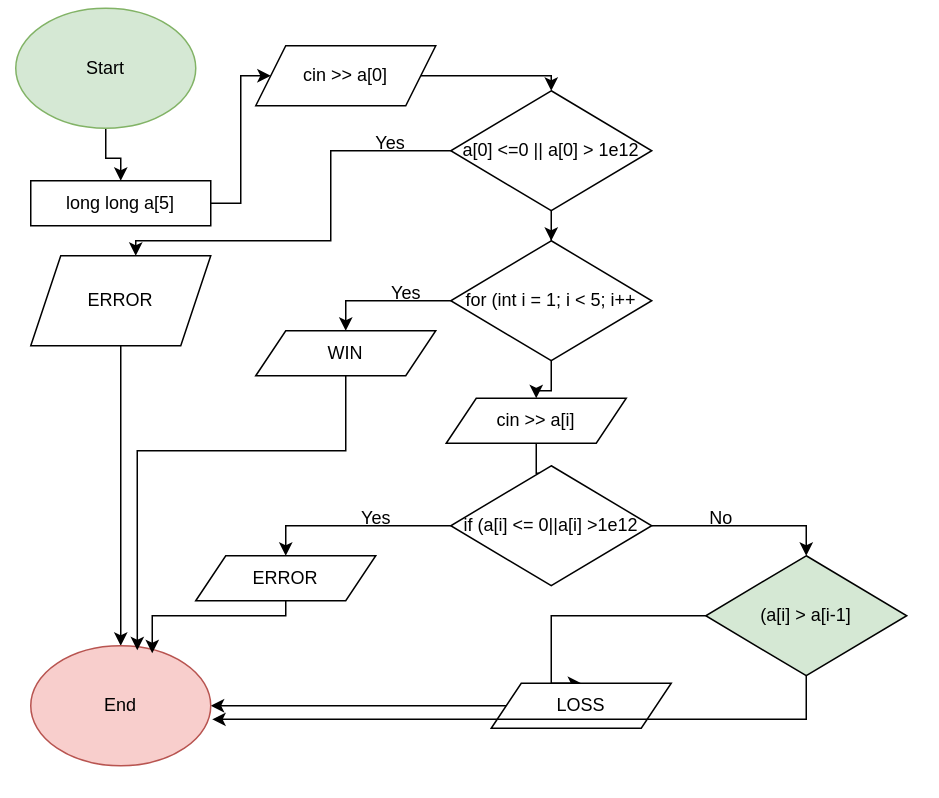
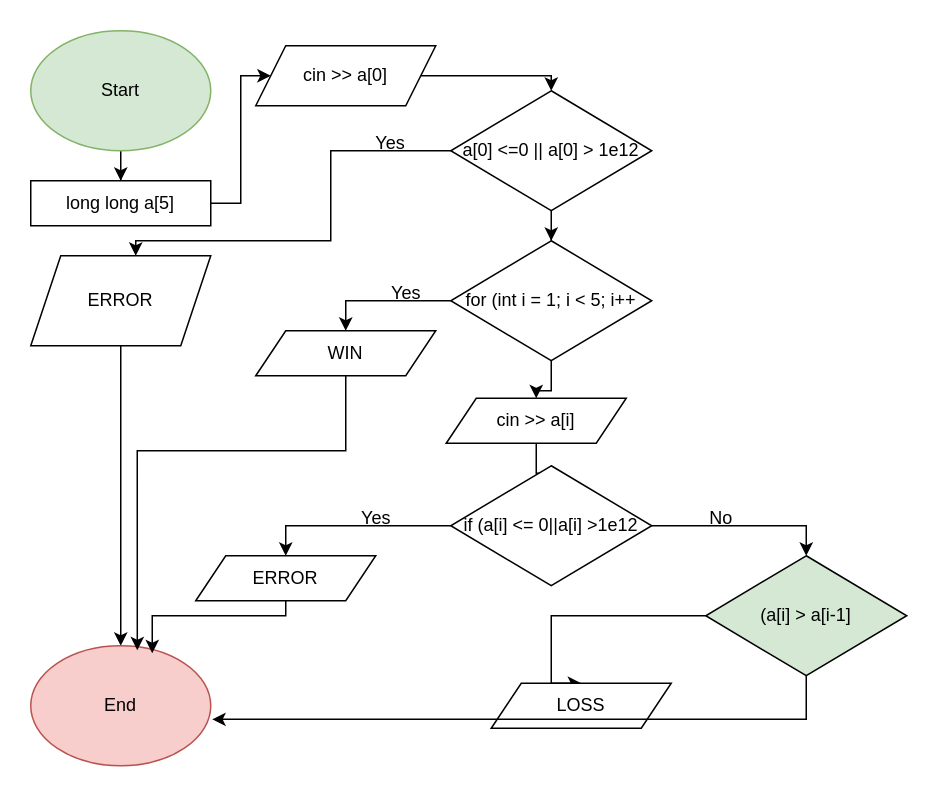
  <mxCell id="0" />
  <mxCell id="1" parent="0" />
  <mxCell id="2" value="" style="edgeStyle=orthogonalEdgeStyle;rounded=0;orthogonalLoop=1;jettySize=auto;html=1;" edge="1" parent="1" source="3" target="5"><mxGeometry relative="1" as="geometry" /></mxCell>
- <mxCell id="3" value="Start" style="ellipse;whiteSpace=wrap;html=1;fillColor=#d5e8d4;strokeColor=#82b366;" vertex="1" parent="1"><mxGeometry x="10" y="5" width="120" height="80" as="geometry" /></mxCell>
+ <mxCell id="3" value="Start" style="ellipse;whiteSpace=wrap;html=1;fillColor=#d5e8d4;strokeColor=#82b366;" vertex="1" parent="1"><mxGeometry width="120" height="80" as="geometry" x="20" y="20" /></mxCell>
  <mxCell id="4" value="" style="edgeStyle=orthogonalEdgeStyle;rounded=0;orthogonalLoop=1;jettySize=auto;html=1;entryX=0;entryY=0.5;entryDx=0;entryDy=0;" edge="1" parent="1" source="5" target="7"><mxGeometry relative="1" as="geometry"><Array as="points"><mxPoint x="160" y="135" /><mxPoint x="160" y="50" /></Array></mxGeometry></mxCell>
  <mxCell id="5" value="long long a[5]" style="rounded=0;whiteSpace=wrap;html=1;" vertex="1" parent="1"><mxGeometry y="120" width="120" height="30" as="geometry" x="20" /></mxCell>
  <mxCell id="6" value="" style="edgeStyle=orthogonalEdgeStyle;rounded=0;orthogonalLoop=1;jettySize=auto;html=1;entryX=0.5;entryY=0;entryDx=0;entryDy=0;" edge="1" parent="1" source="7" target="10"><mxGeometry relative="1" as="geometry"><mxPoint x="367" y="50" as="targetPoint" /><Array as="points"><mxPoint x="367" y="50" /></Array></mxGeometry></mxCell>
  <mxCell id="7" value="cin &amp;gt;&amp;gt; a[0]" style="shape=parallelogram;perimeter=parallelogramPerimeter;whiteSpace=wrap;html=1;fixedSize=1;rounded=0;" vertex="1" parent="1"><mxGeometry x="170" y="30" width="120" height="40" as="geometry" /></mxCell>
  <mxCell id="8" value="" style="edgeStyle=orthogonalEdgeStyle;rounded=0;orthogonalLoop=1;jettySize=auto;html=1;exitX=0;exitY=0.5;exitDx=0;exitDy=0;" edge="1" parent="1" source="10" target="12"><mxGeometry relative="1" as="geometry"><Array as="points"><mxPoint x="220" y="100" /><mxPoint x="220" y="160" /><mxPoint x="90" y="160" /></Array></mxGeometry></mxCell>
  <mxCell id="9" value="" style="edgeStyle=orthogonalEdgeStyle;rounded=0;orthogonalLoop=1;jettySize=auto;html=1;" edge="1" parent="1" source="10" target="15"><mxGeometry relative="1" as="geometry" /></mxCell>
  <mxCell id="10" value="a[0] &amp;lt;=0 || a[0] &amp;gt; 1e12" style="rhombus;whiteSpace=wrap;html=1;rounded=0;" vertex="1" parent="1"><mxGeometry x="300" y="60" width="134" height="80" as="geometry" /></mxCell>
  <mxCell id="11" style="edgeStyle=orthogonalEdgeStyle;rounded=0;orthogonalLoop=1;jettySize=auto;html=1;exitX=0.5;exitY=1;exitDx=0;exitDy=0;" edge="1" parent="1" source="12" target="31"><mxGeometry relative="1" as="geometry" /></mxCell>
  <mxCell id="12" value="ERROR" style="whiteSpace=wrap;html=1;rounded=0;shape=parallelogram;perimeter=parallelogramPerimeter;fixedSize=1;" vertex="1" parent="1"><mxGeometry y="170" width="120" height="60" as="geometry" x="20" /></mxCell>
  <mxCell id="13" value="" style="edgeStyle=orthogonalEdgeStyle;rounded=0;orthogonalLoop=1;jettySize=auto;html=1;" edge="1" parent="1" source="15" target="17"><mxGeometry relative="1" as="geometry" /></mxCell>
  <mxCell id="14" style="edgeStyle=orthogonalEdgeStyle;rounded=0;orthogonalLoop=1;jettySize=auto;html=1;exitX=0;exitY=0.5;exitDx=0;exitDy=0;entryX=0.5;entryY=0;entryDx=0;entryDy=0;" edge="1" parent="1" source="15" target="30"><mxGeometry relative="1" as="geometry"><mxPoint x="220" y="200" as="targetPoint" /></mxGeometry></mxCell>
  <mxCell id="15" value="for (int i = 1; i &amp;lt; 5; i++" style="rhombus;whiteSpace=wrap;html=1;rounded=0;" vertex="1" parent="1"><mxGeometry x="300" y="160" width="134" height="80" as="geometry" /></mxCell>
  <mxCell id="16" value="" style="edgeStyle=orthogonalEdgeStyle;rounded=0;orthogonalLoop=1;jettySize=auto;html=1;" edge="1" parent="1" source="17" target="20"><mxGeometry relative="1" as="geometry" /></mxCell>
  <mxCell id="17" value="cin &amp;gt;&amp;gt; a[i]" style="shape=parallelogram;perimeter=parallelogramPerimeter;whiteSpace=wrap;html=1;fixedSize=1;rounded=0;" vertex="1" parent="1"><mxGeometry x="297" y="265" width="120" height="30" as="geometry" /></mxCell>
  <mxCell id="18" style="edgeStyle=orthogonalEdgeStyle;rounded=0;orthogonalLoop=1;jettySize=auto;html=1;exitX=0;exitY=0.5;exitDx=0;exitDy=0;entryX=0.5;entryY=0;entryDx=0;entryDy=0;" edge="1" parent="1" source="20" target="21"><mxGeometry relative="1" as="geometry"><mxPoint x="200" y="350" as="targetPoint" /></mxGeometry></mxCell>
  <mxCell id="19" style="edgeStyle=orthogonalEdgeStyle;rounded=0;orthogonalLoop=1;jettySize=auto;html=1;exitX=1;exitY=0.5;exitDx=0;exitDy=0;entryX=0.5;entryY=0;entryDx=0;entryDy=0;" edge="1" parent="1" source="20" target="26"><mxGeometry relative="1" as="geometry"><mxPoint x="540" y="350" as="targetPoint" /></mxGeometry></mxCell>
  <mxCell id="20" value="if (a[i] &amp;lt;= 0||a[i] &amp;gt;1e12" style="rhombus;whiteSpace=wrap;html=1;rounded=0;" vertex="1" parent="1"><mxGeometry x="300" y="310" width="134" height="80" as="geometry" /></mxCell>
  <mxCell id="21" value="ERROR" style="shape=parallelogram;perimeter=parallelogramPerimeter;whiteSpace=wrap;html=1;fixedSize=1;" vertex="1" parent="1"><mxGeometry x="130" y="370" width="120" height="30" as="geometry" /></mxCell>
  <mxCell id="22" value="Yes" style="text;html=1;align=center;verticalAlign=middle;whiteSpace=wrap;rounded=0;" vertex="1" parent="1"><mxGeometry x="230" y="80" width="60" height="30" as="geometry" /></mxCell>
  <mxCell id="23" value="Yes" style="text;html=1;align=center;verticalAlign=middle;resizable=0;points=[];autosize=1;strokeColor=none;fillColor=none;" vertex="1" parent="1"><mxGeometry x="230" y="330" width="40" height="30" as="geometry" /></mxCell>
  <mxCell id="24" value="No" style="text;html=1;align=center;verticalAlign=middle;resizable=0;points=[];autosize=1;strokeColor=none;fillColor=none;" vertex="1" parent="1"><mxGeometry x="460" y="330" width="40" height="30" as="geometry" /></mxCell>
  <mxCell id="25" style="edgeStyle=orthogonalEdgeStyle;rounded=0;orthogonalLoop=1;jettySize=auto;html=1;exitX=0;exitY=0.5;exitDx=0;exitDy=0;entryX=0.5;entryY=0;entryDx=0;entryDy=0;" edge="1" parent="1" source="26" target="28"><mxGeometry relative="1" as="geometry"><mxPoint x="370" y="410" as="targetPoint" /><Array as="points"><mxPoint x="367" y="410" /></Array></mxGeometry></mxCell>
  <mxCell id="26" value="(a[i] &amp;gt; a[i-1]" style="rhombus;whiteSpace=wrap;html=1;rounded=0;fillColor=#d5e8d4;" vertex="1" parent="1"><mxGeometry x="470" y="370" width="134" height="80" as="geometry" /></mxCell>
- <mxCell id="27" style="edgeStyle=orthogonalEdgeStyle;rounded=0;orthogonalLoop=1;jettySize=auto;html=1;exitX=0;exitY=0.5;exitDx=0;exitDy=0;entryX=1;entryY=0.5;entryDx=0;entryDy=0;" edge="1" parent="1" source="28" target="31"><mxGeometry relative="1" as="geometry" /></mxCell>
  <mxCell id="28" value="LOSS" style="shape=parallelogram;perimeter=parallelogramPerimeter;whiteSpace=wrap;html=1;fixedSize=1;" vertex="1" parent="1"><mxGeometry x="327" y="455" width="120" height="30" as="geometry" /></mxCell>
  <mxCell id="29" value="Yes" style="text;html=1;align=center;verticalAlign=middle;resizable=0;points=[];autosize=1;strokeColor=none;fillColor=none;" vertex="1" parent="1"><mxGeometry x="250" y="180" width="40" height="30" as="geometry" /></mxCell>
  <mxCell id="30" value="WIN" style="shape=parallelogram;perimeter=parallelogramPerimeter;whiteSpace=wrap;html=1;fixedSize=1;" vertex="1" parent="1"><mxGeometry x="170" y="220" width="120" height="30" as="geometry" /></mxCell>
  <mxCell id="31" value="End" style="ellipse;whiteSpace=wrap;html=1;fillColor=#f8cecc;strokeColor=#b85450;" vertex="1" parent="1"><mxGeometry y="430" width="120" height="80" as="geometry" x="20" /></mxCell>
  <mxCell id="32" style="edgeStyle=orthogonalEdgeStyle;rounded=0;orthogonalLoop=1;jettySize=auto;html=1;exitX=0.5;exitY=1;exitDx=0;exitDy=0;" edge="1" parent="1" source="30" target="30"><mxGeometry relative="1" as="geometry" /></mxCell>
  <mxCell id="33" style="edgeStyle=orthogonalEdgeStyle;rounded=0;orthogonalLoop=1;jettySize=auto;html=1;exitX=0.5;exitY=1;exitDx=0;exitDy=0;entryX=0.592;entryY=0.038;entryDx=0;entryDy=0;entryPerimeter=0;" edge="1" parent="1" source="30" target="31"><mxGeometry relative="1" as="geometry"><Array as="points"><mxPoint x="230" y="300" /><mxPoint x="91" y="300" /></Array></mxGeometry></mxCell>
  <mxCell id="34" style="edgeStyle=orthogonalEdgeStyle;rounded=0;orthogonalLoop=1;jettySize=auto;html=1;exitX=0.5;exitY=1;exitDx=0;exitDy=0;entryX=0.675;entryY=0.063;entryDx=0;entryDy=0;entryPerimeter=0;" edge="1" parent="1" source="21" target="31"><mxGeometry relative="1" as="geometry"><Array as="points"><mxPoint x="190" y="410" /><mxPoint x="101" y="410" /></Array></mxGeometry></mxCell>
  <mxCell id="35" style="edgeStyle=orthogonalEdgeStyle;rounded=0;orthogonalLoop=1;jettySize=auto;html=1;exitX=0.5;exitY=1;exitDx=0;exitDy=0;entryX=1.008;entryY=0.613;entryDx=0;entryDy=0;entryPerimeter=0;" edge="1" parent="1" source="26" target="31"><mxGeometry relative="1" as="geometry" /></mxCell>
